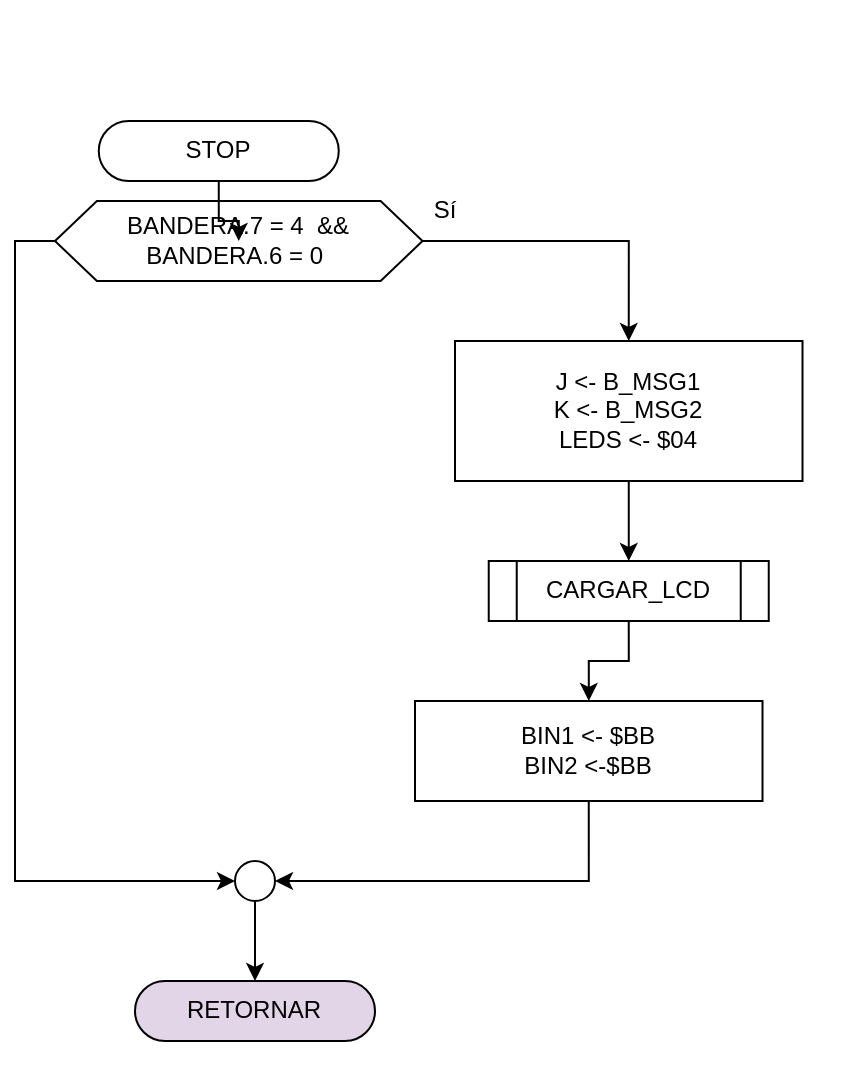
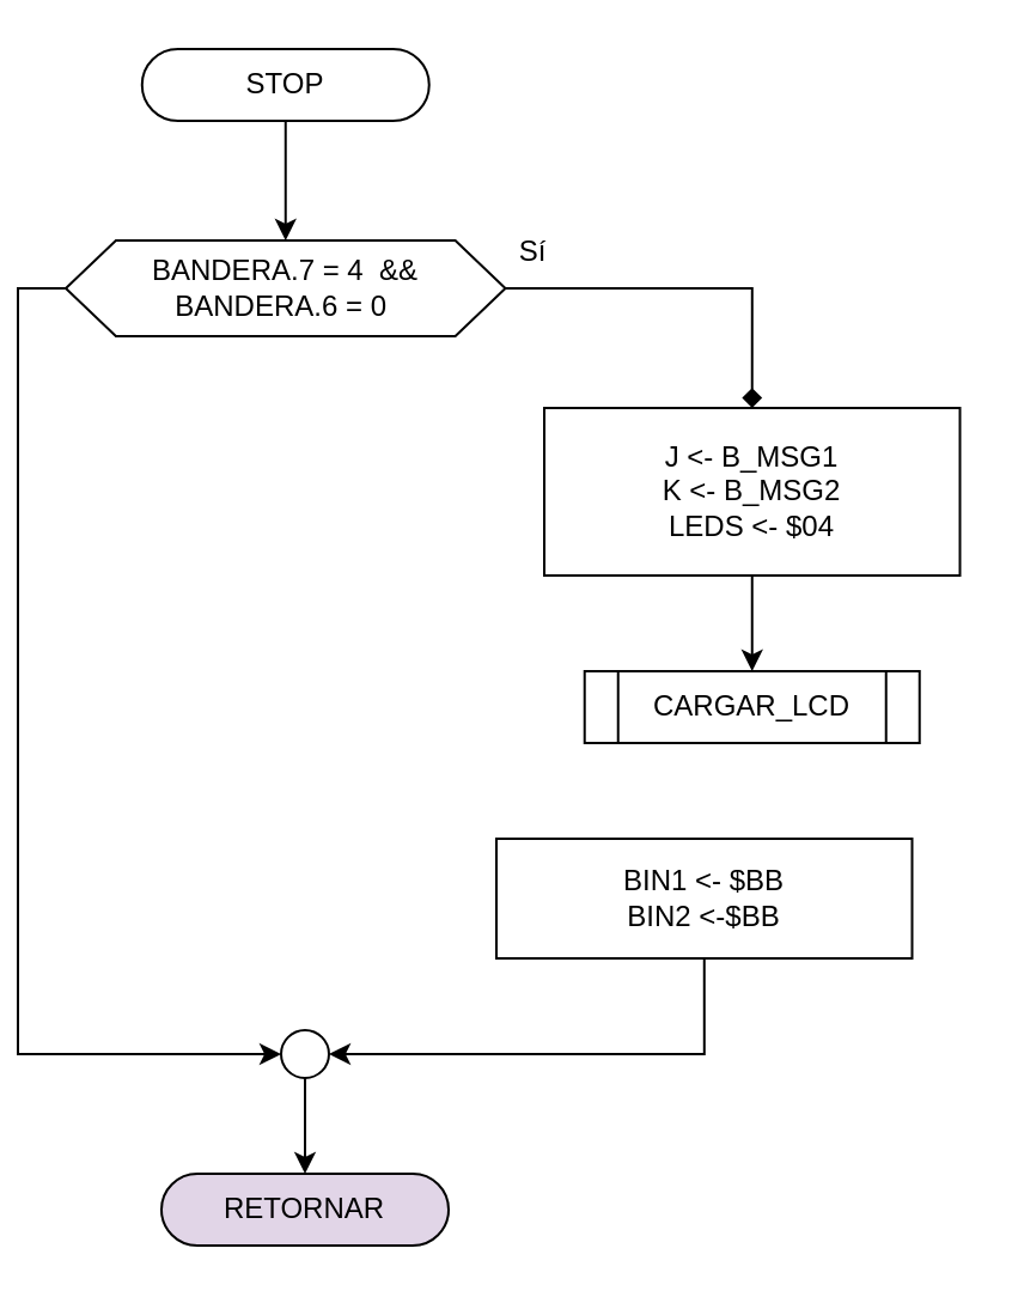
  <mxCell id="0" />
  <mxCell id="1" parent="0" />
  <mxCell id="2" style="edgeStyle=orthogonalEdgeStyle;rounded=0;orthogonalLoop=1;jettySize=auto;html=1;exitX=0.5;exitY=1;exitDx=0;exitDy=0;" edge="1" parent="1" source="3" target="14"><mxGeometry relative="1" as="geometry" /></mxCell>
  <mxCell id="3" value="" style="ellipse;whiteSpace=wrap;html=1;aspect=fixed;" vertex="1" parent="1"><mxGeometry x="110" y="430" width="20" height="20" as="geometry" /></mxCell>
- <mxCell id="4" style="edgeStyle=orthogonalEdgeStyle;rounded=0;orthogonalLoop=1;jettySize=auto;html=1;exitX=1;exitY=0.5;exitDx=0;exitDy=0;entryX=0.5;entryY=0;entryDx=0;entryDy=0;" edge="1" parent="1" source="6" target="8"><mxGeometry relative="1" as="geometry" /></mxCell>
+ <mxCell id="4" style="edgeStyle=orthogonalEdgeStyle;rounded=0;orthogonalLoop=1;jettySize=auto;html=1;exitX=1;exitY=0.5;exitDx=0;exitDy=0;entryX=0.5;entryY=0;entryDx=0;entryDy=0;endArrow=diamond;" edge="1" parent="1" source="6" target="8"><mxGeometry relative="1" as="geometry" /></mxCell>
  <mxCell id="5" style="edgeStyle=orthogonalEdgeStyle;rounded=0;orthogonalLoop=1;jettySize=auto;html=1;exitX=0;exitY=0.5;exitDx=0;exitDy=0;entryX=0;entryY=0.5;entryDx=0;entryDy=0;" edge="1" parent="1" source="6" target="3"><mxGeometry relative="1" as="geometry" /></mxCell>
  <mxCell id="6" value="BANDERA.7 = 4&amp;nbsp; &amp;amp;&amp;amp;&lt;br&gt;BANDERA.6 = 0&amp;nbsp;" style="shape=hexagon;perimeter=hexagonPerimeter2;whiteSpace=wrap;html=1;size=0.114;" vertex="1" parent="1"><mxGeometry x="20" y="100" width="183.76" height="40" as="geometry" /></mxCell>
  <mxCell id="7" style="edgeStyle=orthogonalEdgeStyle;rounded=0;orthogonalLoop=1;jettySize=auto;html=1;exitX=0.5;exitY=1;exitDx=0;exitDy=0;" edge="1" parent="1" source="8" target="16"><mxGeometry relative="1" as="geometry" /></mxCell>
  <mxCell id="8" value="J &amp;lt;- B_MSG1&lt;br&gt;K &amp;lt;- B_MSG2&lt;br&gt;LEDS &amp;lt;- $04" style="rounded=0;whiteSpace=wrap;html=1;" vertex="1" parent="1"><mxGeometry x="220" y="170" width="173.75" height="70" as="geometry" /></mxCell>
  <mxCell id="9" style="edgeStyle=orthogonalEdgeStyle;rounded=0;orthogonalLoop=1;jettySize=auto;html=1;exitX=0.5;exitY=1;exitDx=0;exitDy=0;entryX=1;entryY=0.5;entryDx=0;entryDy=0;" edge="1" parent="1" source="10" target="3"><mxGeometry relative="1" as="geometry" /></mxCell>
  <mxCell id="10" value="BIN1 &amp;lt;- $BB&lt;br&gt;BIN2 &amp;lt;-$BB" style="rounded=0;whiteSpace=wrap;html=1;" vertex="1" parent="1"><mxGeometry x="200" y="350" width="173.75" height="50" as="geometry" /></mxCell>
  <mxCell id="11" style="edgeStyle=orthogonalEdgeStyle;rounded=0;orthogonalLoop=1;jettySize=auto;html=1;exitX=0.5;exitY=1;exitDx=0;exitDy=0;" edge="1" parent="1" source="12" target="6"><mxGeometry relative="1" as="geometry" /></mxCell>
- <mxCell id="12" value="STOP" style="rounded=1;whiteSpace=wrap;html=1;fontSize=12;glass=0;strokeWidth=1;shadow=0;arcSize=50;" vertex="1" parent="1"><mxGeometry x="41.88" y="60" width="120" height="30" as="geometry" /></mxCell>
+ <mxCell id="12" value="STOP" style="rounded=1;whiteSpace=wrap;html=1;fontSize=12;glass=0;strokeWidth=1;shadow=0;arcSize=50;" vertex="1" parent="1"><mxGeometry x="51.88" y="20" width="120" height="30" as="geometry" /></mxCell>
  <mxCell id="13" value="Sí" style="text;html=1;align=center;verticalAlign=middle;resizable=0;points=[];autosize=1;" vertex="1" parent="1"><mxGeometry x="200" y="95" width="30" height="20" as="geometry" /></mxCell>
  <mxCell id="14" value="RETORNAR" style="rounded=1;whiteSpace=wrap;html=1;fontSize=12;glass=0;strokeWidth=1;shadow=0;arcSize=50;fillColor=#e1d5e7;" vertex="1" parent="1"><mxGeometry x="60" y="490" width="120" height="30" as="geometry" /></mxCell>
- <mxCell id="15" style="edgeStyle=orthogonalEdgeStyle;rounded=0;orthogonalLoop=1;jettySize=auto;html=1;exitX=0.5;exitY=1;exitDx=0;exitDy=0;" edge="1" parent="1" source="16" target="10"><mxGeometry relative="1" as="geometry" /></mxCell>
  <mxCell id="16" value="CARGAR_LCD" style="shape=process;whiteSpace=wrap;html=1;backgroundOutline=1;" vertex="1" parent="1"><mxGeometry x="236.87" y="280" width="140" height="30" as="geometry" /></mxCell>
